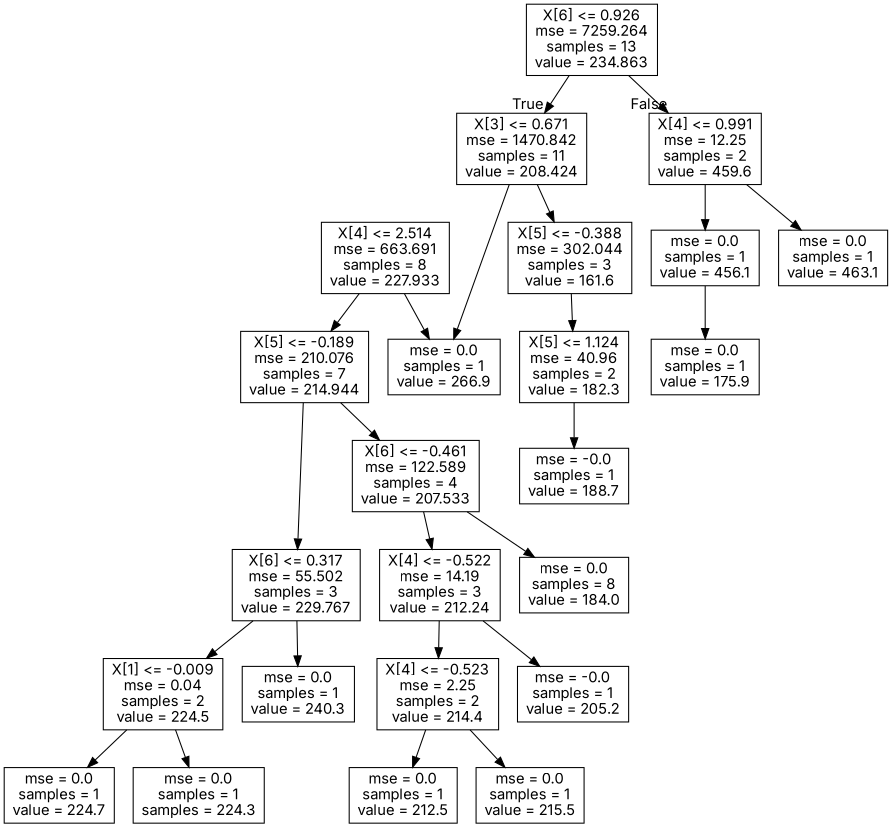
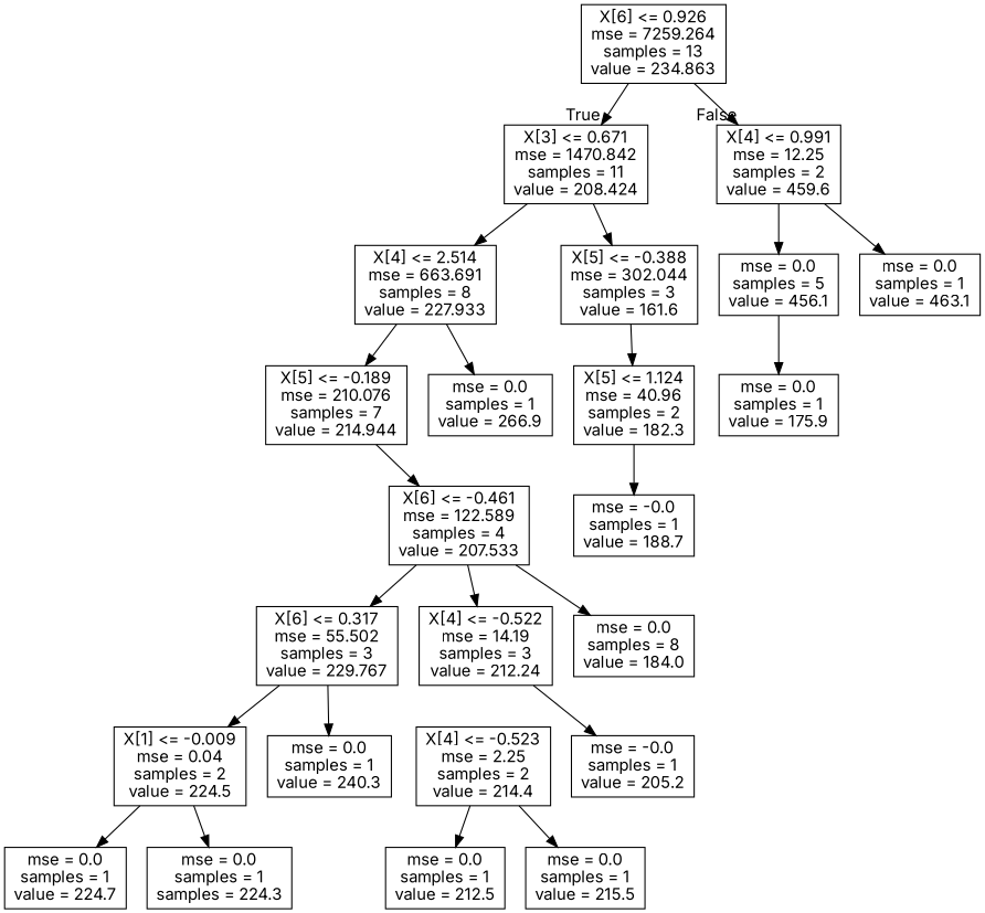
  digraph {
    fontname=Inter
    node [fontname=Inter shape=box]
    edge [fontname=Inter]
    n1 [label="X[6] <= 0.926\nmse = 7259.264\nsamples = 13\nvalue = 234.863"]
    n2 [label="X[3] <= 0.671\nmse = 1470.842\nsamples = 11\nvalue = 208.424"]
    n3 [label="X[4] <= 0.991\nmse = 12.25\nsamples = 2\nvalue = 459.6"]
    n4 [label="X[4] <= 2.514\nmse = 663.691\nsamples = 8\nvalue = 227.933"]
    n5 [label="X[5] <= -0.388\nmse = 302.044\nsamples = 3\nvalue = 161.6"]
-   n6 [label="mse = 0.0\nsamples = 1\nvalue = 456.1"]
+   n6 [label="mse = 0.0\nsamples = 5\nvalue = 456.1"]
    n7 [label="mse = 0.0\nsamples = 1\nvalue = 463.1"]
    n8 [label="X[5] <= -0.189\nmse = 210.076\nsamples = 7\nvalue = 214.944"]
    n9 [label="mse = 0.0\nsamples = 1\nvalue = 266.9"]
    n10 [label="X[5] <= 1.124\nmse = 40.96\nsamples = 2\nvalue = 182.3"]
    n11 [label="X[6] <= -0.461\nmse = 122.589\nsamples = 4\nvalue = 207.533"]
    n12 [label="X[6] <= 0.317\nmse = 55.502\nsamples = 3\nvalue = 229.767"]
    n13 [label="X[4] <= -0.522\nmse = 14.19\nsamples = 3\nvalue = 212.24"]
    n14 [label="mse = 0.0\nsamples = 8\nvalue = 184.0"]
    n15 [label="X[1] <= -0.009\nmse = 0.04\nsamples = 2\nvalue = 224.5"]
    n16 [label="mse = 0.0\nsamples = 1\nvalue = 240.3"]
    n17 [label="X[4] <= -0.523\nmse = 2.25\nsamples = 2\nvalue = 214.4"]
    n18 [label="mse = -0.0\nsamples = 1\nvalue = 205.2"]
    n19 [label="mse = 0.0\nsamples = 1\nvalue = 212.5"]
    n20 [label="mse = 0.0\nsamples = 1\nvalue = 215.5"]
    n21 [label="mse = 0.0\nsamples = 1\nvalue = 224.7"]
    n22 [label="mse = 0.0\nsamples = 1\nsamples = 224.3"]
    n23 [label="mse = -0.0\nsamples = 1\nvalue = 188.7"]
    n24 [label="mse = 0.0\nsamples = 1\nvalue = 175.9"]
    n1 -> n2 [headlabel=True labelangle=45 labeldistance=2.5]
    n1 -> n3 [headlabel=False labelangle=-45 labeldistance=2.5]
-   n2 -> n9
+   n2 -> n4
    n2 -> n5
    n3 -> n6
    n3 -> n7
    n4 -> n8
    n4 -> n9
    n5 -> n10
    n6 -> n24
    n8 -> n11
-   n8 -> n12
+   n11 -> n12
    n10 -> n23
    n11 -> n13
    n11 -> n14
    n12 -> n15
    n12 -> n16
-   n13 -> n17
    n13 -> n18
    n15 -> n21
    n15 -> n22
    n17 -> n19
    n17 -> n20
  }
